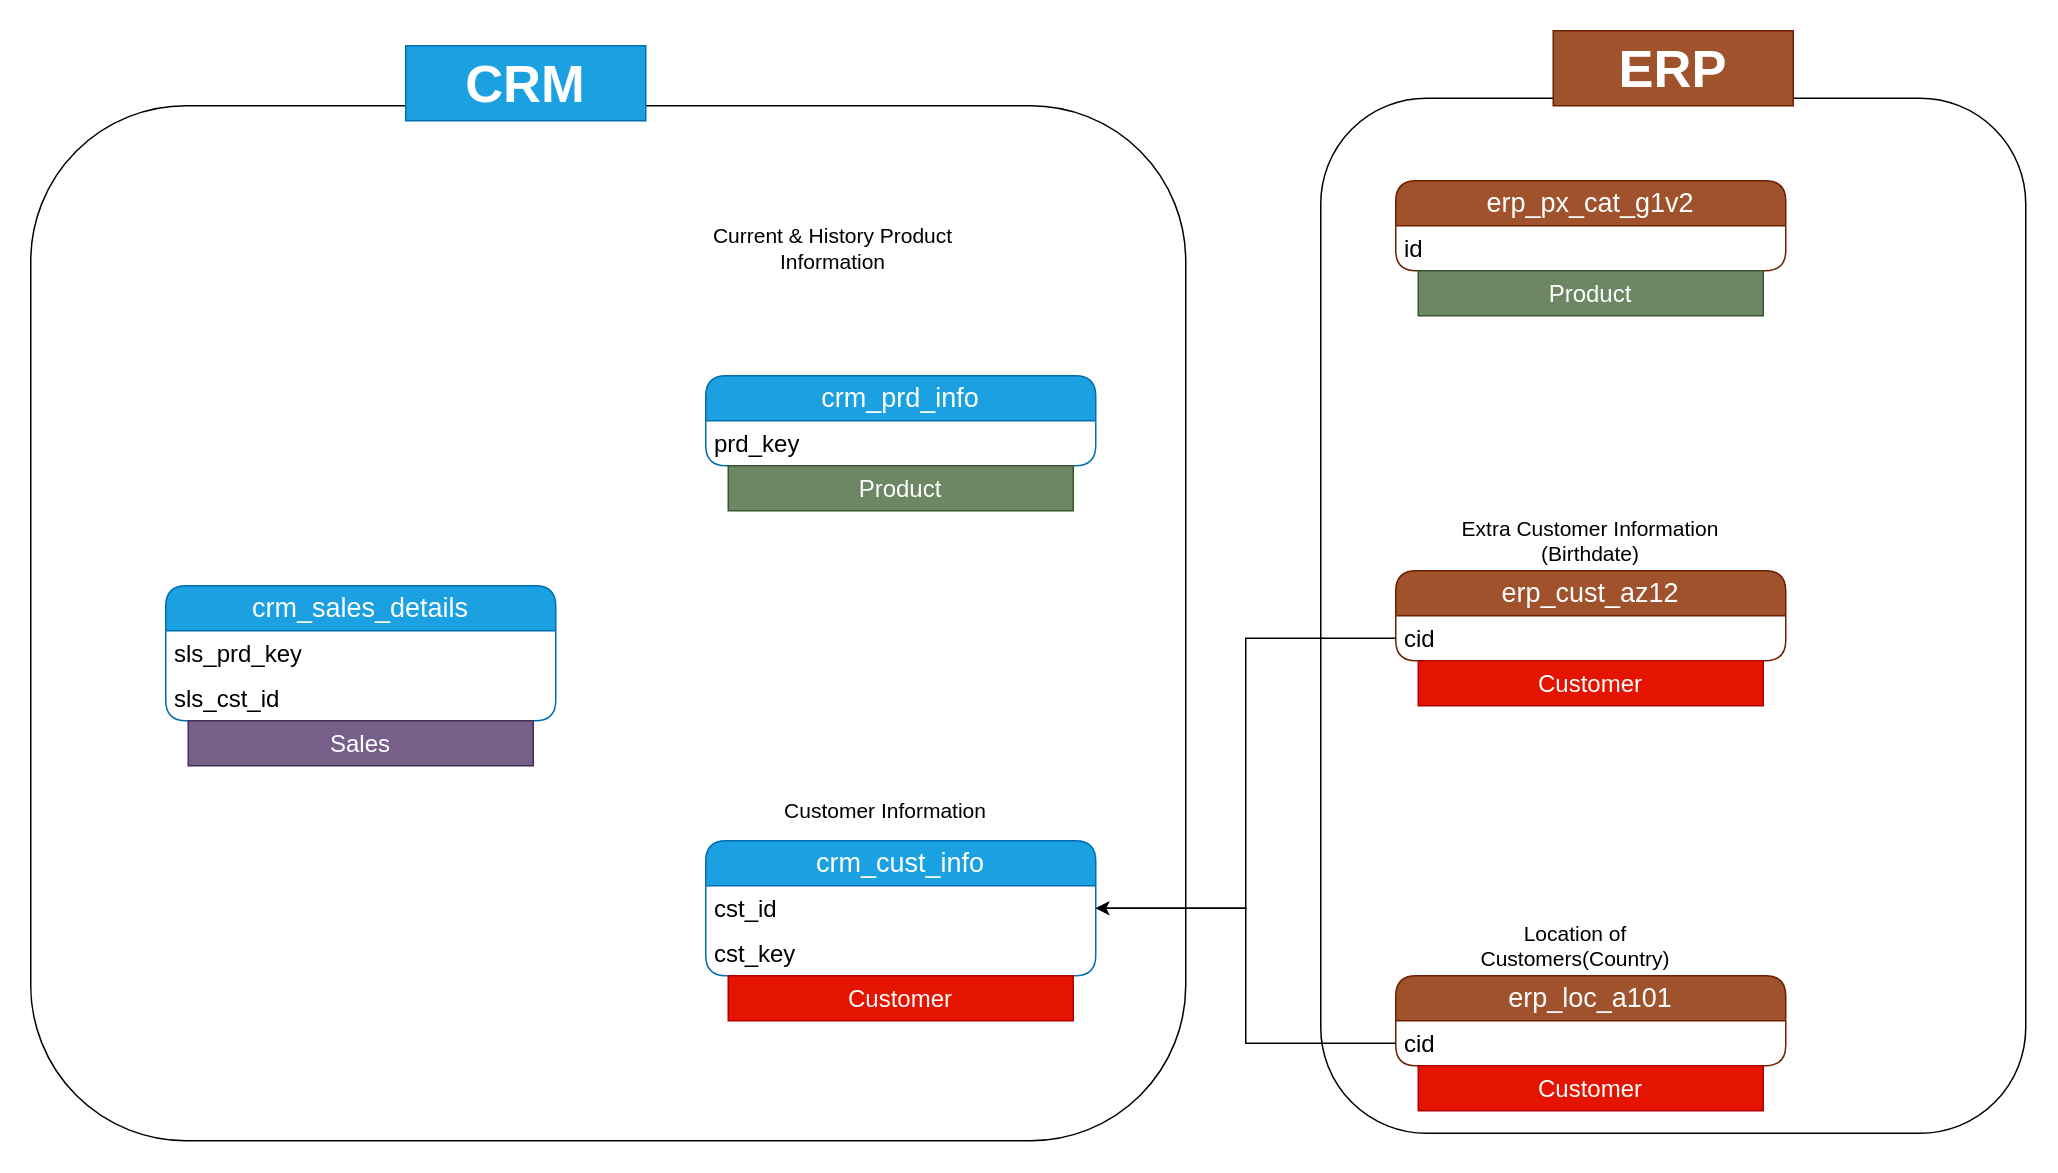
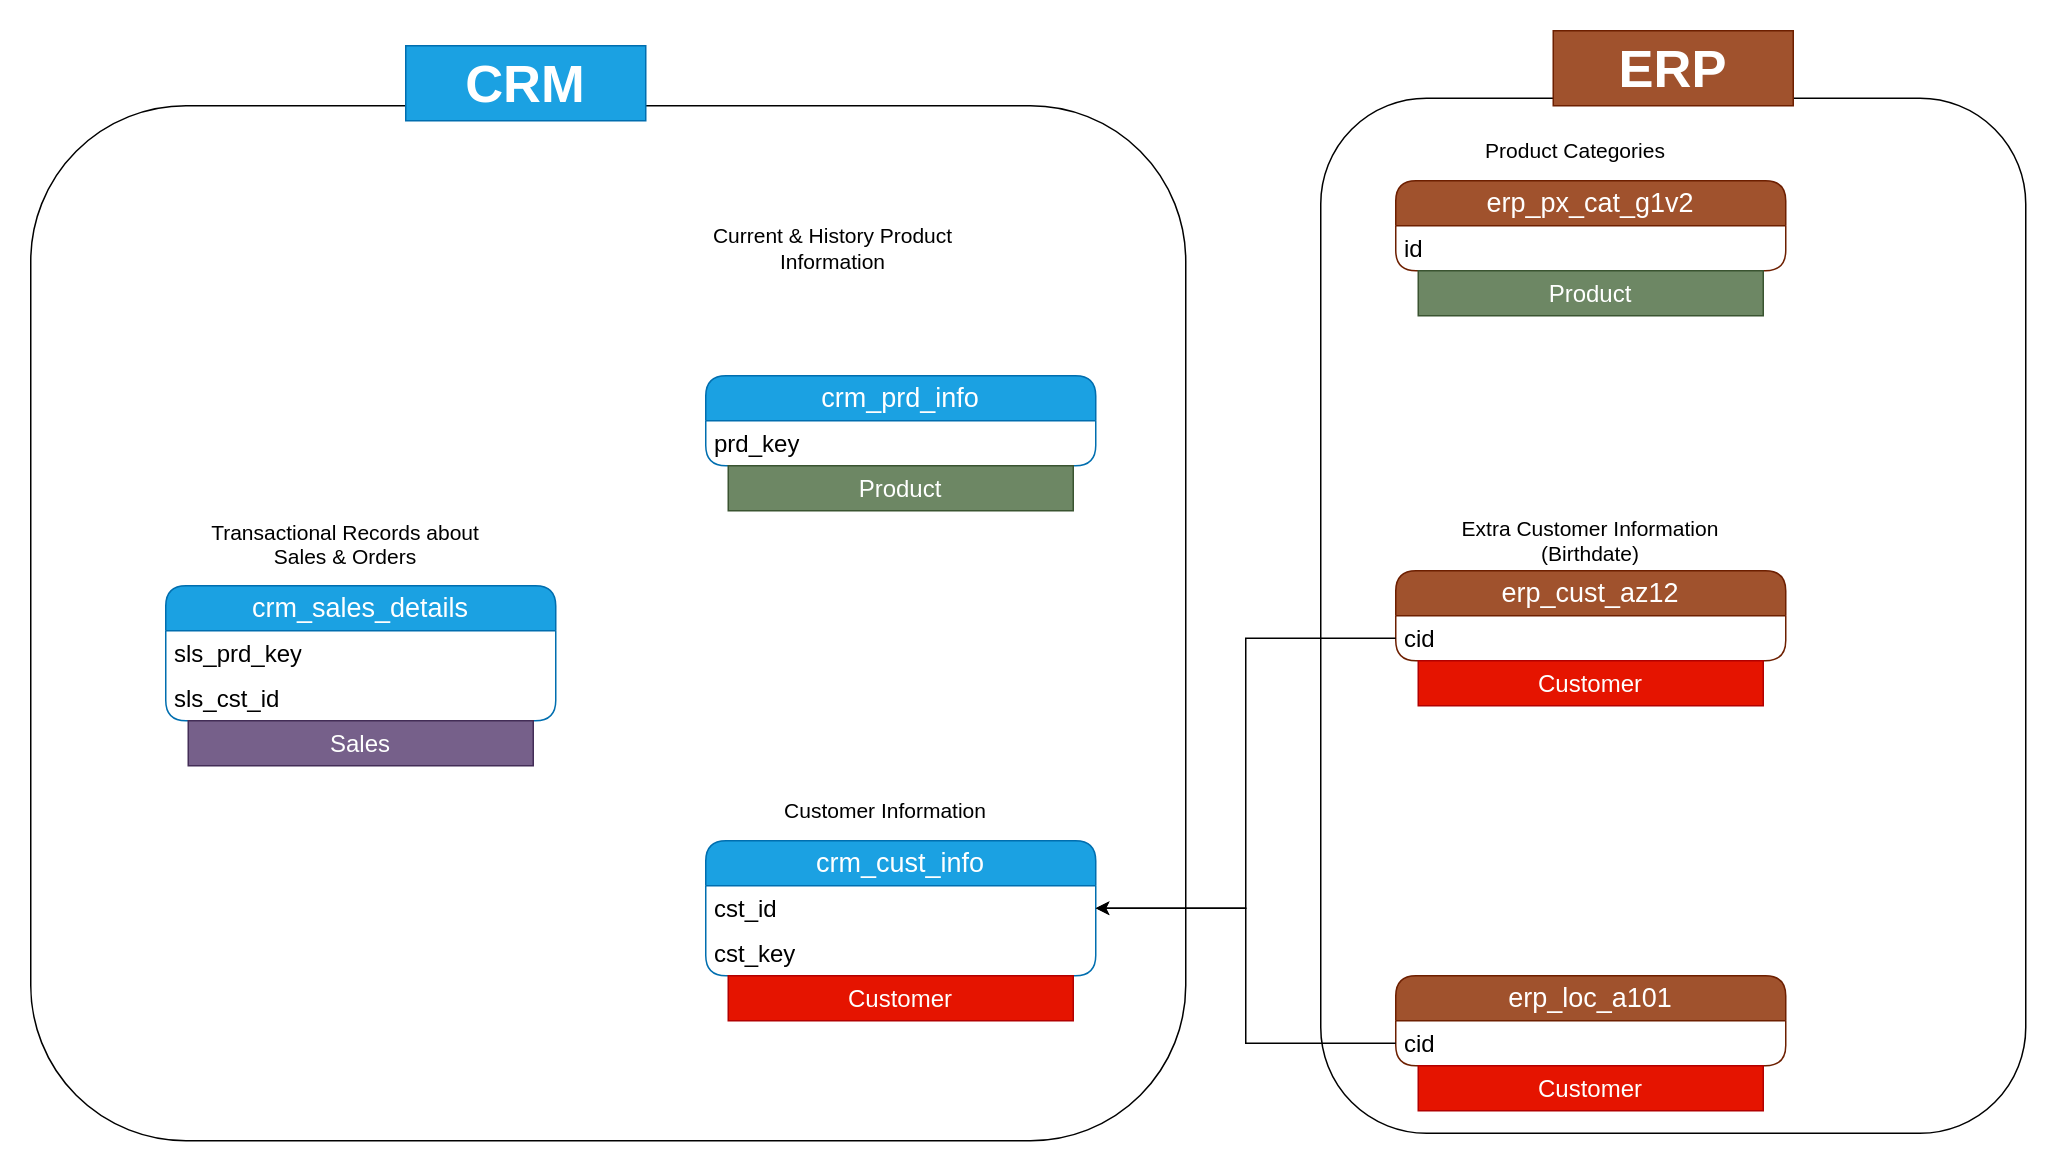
  <mxCell id="0" />
  <mxCell id="1" parent="0" />
  <mxCell id="2" value="crm_sales_details" style="swimlane;fontStyle=0;childLayout=stackLayout;horizontal=1;startSize=30;horizontalStack=0;resizeParent=1;resizeParentMax=0;resizeLast=0;collapsible=1;marginBottom=0;whiteSpace=wrap;html=1;rounded=1;fillColor=#1ba1e2;fontColor=#ffffff;strokeColor=#006EAF;fontSize=18;" parent="1" vertex="1"><mxGeometry x="110" y="390" width="260" height="90" as="geometry"><mxRectangle x="130" y="200" width="140" height="30" as="alternateBounds" /></mxGeometry></mxCell>
  <mxCell id="3" value="sls_prd_key" style="text;strokeColor=none;fillColor=none;align=left;verticalAlign=middle;spacingLeft=4;spacingRight=4;overflow=hidden;points=[[0,0.5],[1,0.5]];portConstraint=eastwest;rotatable=0;whiteSpace=wrap;html=1;fontSize=16;" parent="2" vertex="1"><mxGeometry y="30" width="260" height="30" as="geometry" /></mxCell>
  <mxCell id="4" value="sls_cst_id" style="text;strokeColor=none;fillColor=none;align=left;verticalAlign=middle;spacingLeft=4;spacingRight=4;overflow=hidden;points=[[0,0.5],[1,0.5]];portConstraint=eastwest;rotatable=0;whiteSpace=wrap;html=1;fontSize=16;" parent="2" vertex="1"><mxGeometry y="60" width="260" height="30" as="geometry" /></mxCell>
+ <mxCell id="5" value="&lt;font style=&quot;font-size: 14px;&quot;&gt;Transactional Records about Sales &amp;amp; Orders&lt;/font&gt;&lt;div&gt;&lt;br&gt;&lt;/div&gt;" style="text;html=1;align=center;verticalAlign=middle;whiteSpace=wrap;rounded=0;" parent="1" vertex="1"><mxGeometry x="130" y="350" width="200" height="40" as="geometry" /></mxCell>
  <mxCell id="6" value="crm_cust_info" style="swimlane;fontStyle=0;childLayout=stackLayout;horizontal=1;startSize=30;horizontalStack=0;resizeParent=1;resizeParentMax=0;resizeLast=0;collapsible=1;marginBottom=0;whiteSpace=wrap;html=1;rounded=1;fillColor=#1ba1e2;fontColor=#ffffff;strokeColor=#006EAF;fontSize=18;" parent="1" vertex="1"><mxGeometry x="470" y="560" width="260" height="90" as="geometry"><mxRectangle x="130" y="200" width="140" height="30" as="alternateBounds" /></mxGeometry></mxCell>
  <mxCell id="7" value="cst_id" style="text;strokeColor=none;fillColor=none;align=left;verticalAlign=middle;spacingLeft=4;spacingRight=4;overflow=hidden;points=[[0,0.5],[1,0.5]];portConstraint=eastwest;rotatable=0;whiteSpace=wrap;html=1;fontSize=16;" parent="6" vertex="1"><mxGeometry y="30" width="260" height="30" as="geometry" /></mxCell>
  <mxCell id="8" value="cst_key" style="text;strokeColor=none;fillColor=none;align=left;verticalAlign=middle;spacingLeft=4;spacingRight=4;overflow=hidden;points=[[0,0.5],[1,0.5]];portConstraint=eastwest;rotatable=0;whiteSpace=wrap;html=1;fontSize=16;" parent="6" vertex="1"><mxGeometry y="60" width="260" height="30" as="geometry" /></mxCell>
  <mxCell id="9" value="&lt;div&gt;&lt;span style=&quot;font-size: 14px;&quot;&gt;Customer Information&lt;/span&gt;&lt;/div&gt;" style="text;html=1;align=center;verticalAlign=middle;whiteSpace=wrap;rounded=0;" parent="1" vertex="1"><mxGeometry x="490" y="520" width="200" height="40" as="geometry" /></mxCell>
  <mxCell id="10" value="crm_prd_info" style="swimlane;fontStyle=0;childLayout=stackLayout;horizontal=1;startSize=30;horizontalStack=0;resizeParent=1;resizeParentMax=0;resizeLast=0;collapsible=1;marginBottom=0;whiteSpace=wrap;html=1;rounded=1;fillColor=#1ba1e2;fontColor=#ffffff;strokeColor=#006EAF;fontSize=18;" parent="1" vertex="1"><mxGeometry x="470" y="250" width="260" height="60" as="geometry"><mxRectangle x="130" y="200" width="140" height="30" as="alternateBounds" /></mxGeometry></mxCell>
  <mxCell id="11" value="prd_key" style="text;strokeColor=none;fillColor=none;align=left;verticalAlign=middle;spacingLeft=4;spacingRight=4;overflow=hidden;points=[[0,0.5],[1,0.5]];portConstraint=eastwest;rotatable=0;whiteSpace=wrap;html=1;fontSize=16;" parent="10" vertex="1"><mxGeometry y="30" width="260" height="30" as="geometry" /></mxCell>
  <mxCell id="12" value="&lt;div&gt;&lt;span style=&quot;font-size: 14px;&quot;&gt;Current &amp;amp; History Product Information&lt;/span&gt;&lt;/div&gt;" style="text;html=1;align=center;verticalAlign=middle;whiteSpace=wrap;rounded=0;" parent="1" vertex="1"><mxGeometry x="455" y="145" width="200" height="40" as="geometry" /></mxCell>
  <mxCell id="13" value="erp_px_cat_g1v2" style="swimlane;fontStyle=0;childLayout=stackLayout;horizontal=1;startSize=30;horizontalStack=0;resizeParent=1;resizeParentMax=0;resizeLast=0;collapsible=1;marginBottom=0;whiteSpace=wrap;html=1;rounded=1;fillColor=#a0522d;fontColor=#ffffff;strokeColor=#6D1F00;fontSize=18;" parent="1" vertex="1"><mxGeometry x="930" y="120" width="260" height="60" as="geometry"><mxRectangle x="130" y="200" width="140" height="30" as="alternateBounds" /></mxGeometry></mxCell>
  <mxCell id="14" value="id" style="text;strokeColor=none;fillColor=none;align=left;verticalAlign=middle;spacingLeft=4;spacingRight=4;overflow=hidden;points=[[0,0.5],[1,0.5]];portConstraint=eastwest;rotatable=0;whiteSpace=wrap;html=1;fontSize=16;" parent="13" vertex="1"><mxGeometry y="30" width="260" height="30" as="geometry" /></mxCell>
+ <mxCell id="15" value="&lt;div&gt;&lt;span style=&quot;font-size: 14px;&quot;&gt;Product Categories&lt;/span&gt;&lt;/div&gt;" style="text;html=1;align=center;verticalAlign=middle;whiteSpace=wrap;rounded=0;" parent="1" vertex="1"><mxGeometry x="950" y="80" width="200" height="40" as="geometry" /></mxCell>
  <mxCell id="16" value="erp_cust_az12" style="swimlane;fontStyle=0;childLayout=stackLayout;horizontal=1;startSize=30;horizontalStack=0;resizeParent=1;resizeParentMax=0;resizeLast=0;collapsible=1;marginBottom=0;whiteSpace=wrap;html=1;rounded=1;fillColor=#a0522d;fontColor=#ffffff;strokeColor=#6D1F00;fontSize=18;" parent="1" vertex="1"><mxGeometry x="930" y="380" width="260" height="60" as="geometry"><mxRectangle x="130" y="200" width="140" height="30" as="alternateBounds" /></mxGeometry></mxCell>
  <mxCell id="17" value="cid" style="text;strokeColor=none;fillColor=none;align=left;verticalAlign=middle;spacingLeft=4;spacingRight=4;overflow=hidden;points=[[0,0.5],[1,0.5]];portConstraint=eastwest;rotatable=0;whiteSpace=wrap;html=1;fontSize=16;" parent="16" vertex="1"><mxGeometry y="30" width="260" height="30" as="geometry" /></mxCell>
  <mxCell id="18" value="&lt;div&gt;&lt;span style=&quot;font-size: 14px;&quot;&gt;Extra Customer Information (Birthdate)&lt;/span&gt;&lt;/div&gt;" style="text;html=1;align=center;verticalAlign=middle;whiteSpace=wrap;rounded=0;" parent="1" vertex="1"><mxGeometry x="960" y="340" width="200" height="40" as="geometry" /></mxCell>
  <mxCell id="19" value="erp_loc_a101" style="swimlane;fontStyle=0;childLayout=stackLayout;horizontal=1;startSize=30;horizontalStack=0;resizeParent=1;resizeParentMax=0;resizeLast=0;collapsible=1;marginBottom=0;whiteSpace=wrap;html=1;rounded=1;fillColor=#a0522d;fontColor=#ffffff;strokeColor=#6D1F00;fontSize=18;" parent="1" vertex="1"><mxGeometry x="930" y="650" width="260" height="60" as="geometry"><mxRectangle x="130" y="200" width="140" height="30" as="alternateBounds" /></mxGeometry></mxCell>
  <mxCell id="20" value="cid" style="text;strokeColor=none;fillColor=none;align=left;verticalAlign=middle;spacingLeft=4;spacingRight=4;overflow=hidden;points=[[0,0.5],[1,0.5]];portConstraint=eastwest;rotatable=0;whiteSpace=wrap;html=1;fontSize=16;" parent="19" vertex="1"><mxGeometry y="30" width="260" height="30" as="geometry" /></mxCell>
- <mxCell id="21" value="&lt;div&gt;&lt;span style=&quot;font-size: 14px;&quot;&gt;Location of Customers(Country)&lt;/span&gt;&lt;/div&gt;" style="text;html=1;align=center;verticalAlign=middle;whiteSpace=wrap;rounded=0;" parent="1" vertex="1"><mxGeometry x="950" y="610" width="200" height="40" as="geometry" /></mxCell>
  <mxCell id="22" style="edgeStyle=orthogonalEdgeStyle;rounded=0;orthogonalLoop=1;jettySize=auto;html=1;entryX=1;entryY=0.5;entryDx=0;entryDy=0;" parent="1" source="17" target="7" edge="1"><mxGeometry relative="1" as="geometry" /></mxCell>
  <mxCell id="23" style="edgeStyle=orthogonalEdgeStyle;rounded=0;orthogonalLoop=1;jettySize=auto;html=1;entryX=1;entryY=0.5;entryDx=0;entryDy=0;" parent="1" source="20" target="7" edge="1"><mxGeometry relative="1" as="geometry" /></mxCell>
  <mxCell id="24" value="" style="rounded=1;whiteSpace=wrap;html=1;fillColor=none;" parent="1" vertex="1"><mxGeometry x="20" y="70" width="770" height="690" as="geometry" /></mxCell>
  <mxCell id="25" value="" style="rounded=1;whiteSpace=wrap;html=1;fillColor=none;" parent="1" vertex="1"><mxGeometry x="880" y="65" width="470" height="690" as="geometry" /></mxCell>
  <mxCell id="26" value="&lt;b&gt;&lt;font style=&quot;font-size: 35px;&quot;&gt;CRM&lt;/font&gt;&lt;/b&gt;" style="text;html=1;align=center;verticalAlign=middle;whiteSpace=wrap;rounded=0;fillColor=#1ba1e2;fontColor=#ffffff;strokeColor=#006EAF;" parent="1" vertex="1"><mxGeometry x="270" y="30" width="160" height="50" as="geometry" /></mxCell>
  <mxCell id="27" value="&lt;b&gt;&lt;font style=&quot;font-size: 35px;&quot;&gt;ERP&lt;/font&gt;&lt;/b&gt;" style="text;html=1;align=center;verticalAlign=middle;whiteSpace=wrap;rounded=0;fillColor=#a0522d;fontColor=#ffffff;strokeColor=#6D1F00;" parent="1" vertex="1"><mxGeometry x="1035" y="20" width="160" height="50" as="geometry" /></mxCell>
  <mxCell id="28" value="&lt;font style=&quot;font-size: 16px;&quot;&gt;Product&lt;/font&gt;" style="text;html=1;strokeColor=#3A5431;fillColor=#6d8764;align=center;verticalAlign=middle;whiteSpace=wrap;overflow=hidden;fontColor=#ffffff;" vertex="1" parent="1"><mxGeometry x="945" y="180" width="230" height="30" as="geometry" /></mxCell>
  <mxCell id="29" value="&lt;font style=&quot;font-size: 16px;&quot;&gt;Product&lt;/font&gt;" style="text;html=1;strokeColor=#3A5431;fillColor=#6d8764;align=center;verticalAlign=middle;whiteSpace=wrap;overflow=hidden;fontColor=#ffffff;" vertex="1" parent="1"><mxGeometry x="485" y="310" width="230" height="30" as="geometry" /></mxCell>
  <mxCell id="30" value="&lt;font style=&quot;font-size: 16px; color: rgb(254, 255, 254);&quot;&gt;Customer&lt;/font&gt;" style="text;html=1;strokeColor=#B20000;fillColor=#e51400;align=center;verticalAlign=middle;whiteSpace=wrap;overflow=hidden;fontColor=#ffffff;" vertex="1" parent="1"><mxGeometry x="945" y="440" width="230" height="30" as="geometry" /></mxCell>
  <mxCell id="31" value="&lt;font style=&quot;font-size: 16px; color: rgb(254, 255, 254);&quot;&gt;Customer&lt;/font&gt;" style="text;html=1;strokeColor=#B20000;fillColor=#e51400;align=center;verticalAlign=middle;whiteSpace=wrap;overflow=hidden;fontColor=#ffffff;" vertex="1" parent="1"><mxGeometry x="945" y="710" width="230" height="30" as="geometry" /></mxCell>
  <mxCell id="32" value="&lt;font style=&quot;font-size: 16px; color: rgb(254, 255, 254);&quot;&gt;Customer&lt;/font&gt;" style="text;html=1;strokeColor=#B20000;fillColor=#e51400;align=center;verticalAlign=middle;whiteSpace=wrap;overflow=hidden;fontColor=#ffffff;" vertex="1" parent="1"><mxGeometry x="485" y="650" width="230" height="30" as="geometry" /></mxCell>
  <mxCell id="33" value="&lt;font style=&quot;font-size: 16px; color: rgb(254, 255, 254);&quot;&gt;Sales&lt;/font&gt;" style="text;html=1;strokeColor=#432D57;fillColor=#76608a;align=center;verticalAlign=middle;whiteSpace=wrap;overflow=hidden;fontColor=#ffffff;" vertex="1" parent="1"><mxGeometry x="125" y="480" width="230" height="30" as="geometry" /></mxCell>
